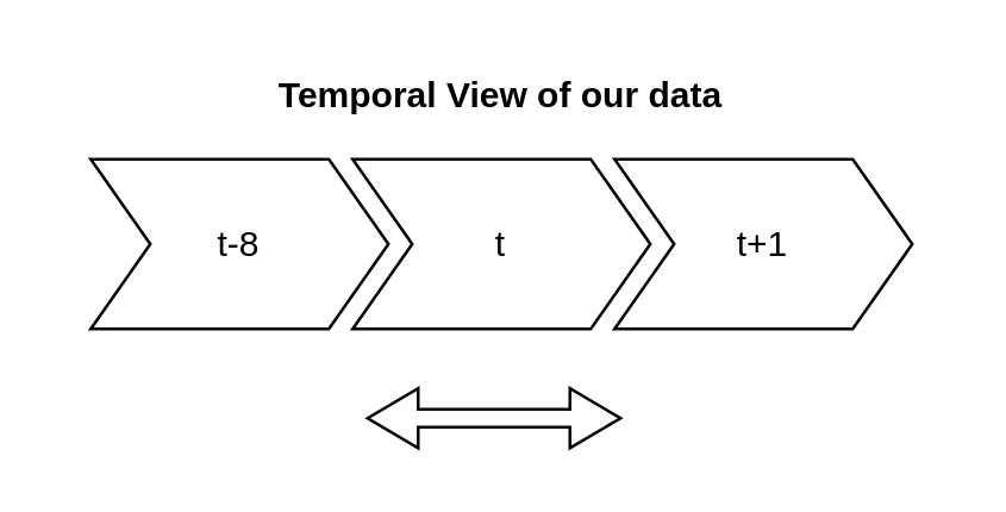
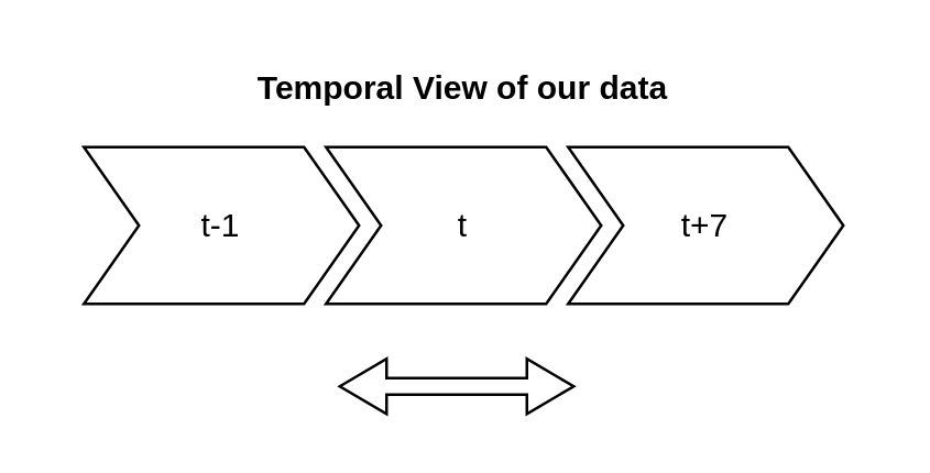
  <mxCell id="0" />
  <mxCell id="1" parent="0" />
  <mxCell id="2" value="Temporal View of our data" style="swimlane;childLayout=stackLayout;horizontal=1;fillColor=none;horizontalStack=1;resizeParent=1;resizeParentMax=0;resizeLast=0;collapsible=0;strokeColor=none;stackBorder=10;stackSpacing=-12;resizable=1;align=center;points=[];whiteSpace=wrap;html=1;" vertex="1" parent="1"><mxGeometry x="20" y="20" width="296" height="100" as="geometry" /></mxCell>
- <mxCell id="3" value="t-8" style="shape=step;perimeter=stepPerimeter;fixedSize=1;points=[];whiteSpace=wrap;html=1;" vertex="1" parent="2"><mxGeometry x="10" y="33" width="100" height="57" as="geometry" /></mxCell>
+ <mxCell id="3" value="t-1" style="shape=step;perimeter=stepPerimeter;fixedSize=1;points=[];whiteSpace=wrap;html=1;" vertex="1" parent="2"><mxGeometry x="10" y="33" width="100" height="57" as="geometry" /></mxCell>
  <mxCell id="4" value="t" style="shape=step;perimeter=stepPerimeter;fixedSize=1;points=[];whiteSpace=wrap;html=1;" vertex="1" parent="2"><mxGeometry x="98" y="33" width="100" height="57" as="geometry" /></mxCell>
- <mxCell id="5" value="t+1" style="shape=step;perimeter=stepPerimeter;fixedSize=1;points=[];whiteSpace=wrap;html=1;" vertex="1" parent="2"><mxGeometry x="186" y="33" width="100" height="57" as="geometry" /></mxCell>
+ <mxCell id="5" value="t+7" style="shape=step;perimeter=stepPerimeter;fixedSize=1;points=[];whiteSpace=wrap;html=1;" vertex="1" parent="2"><mxGeometry x="186" y="33" width="100" height="57" as="geometry" /></mxCell>
  <mxCell id="6" value="" style="shape=doubleArrow;whiteSpace=wrap;html=1;" vertex="1" parent="1"><mxGeometry x="123" y="130" width="85" height="20" as="geometry" /></mxCell>
